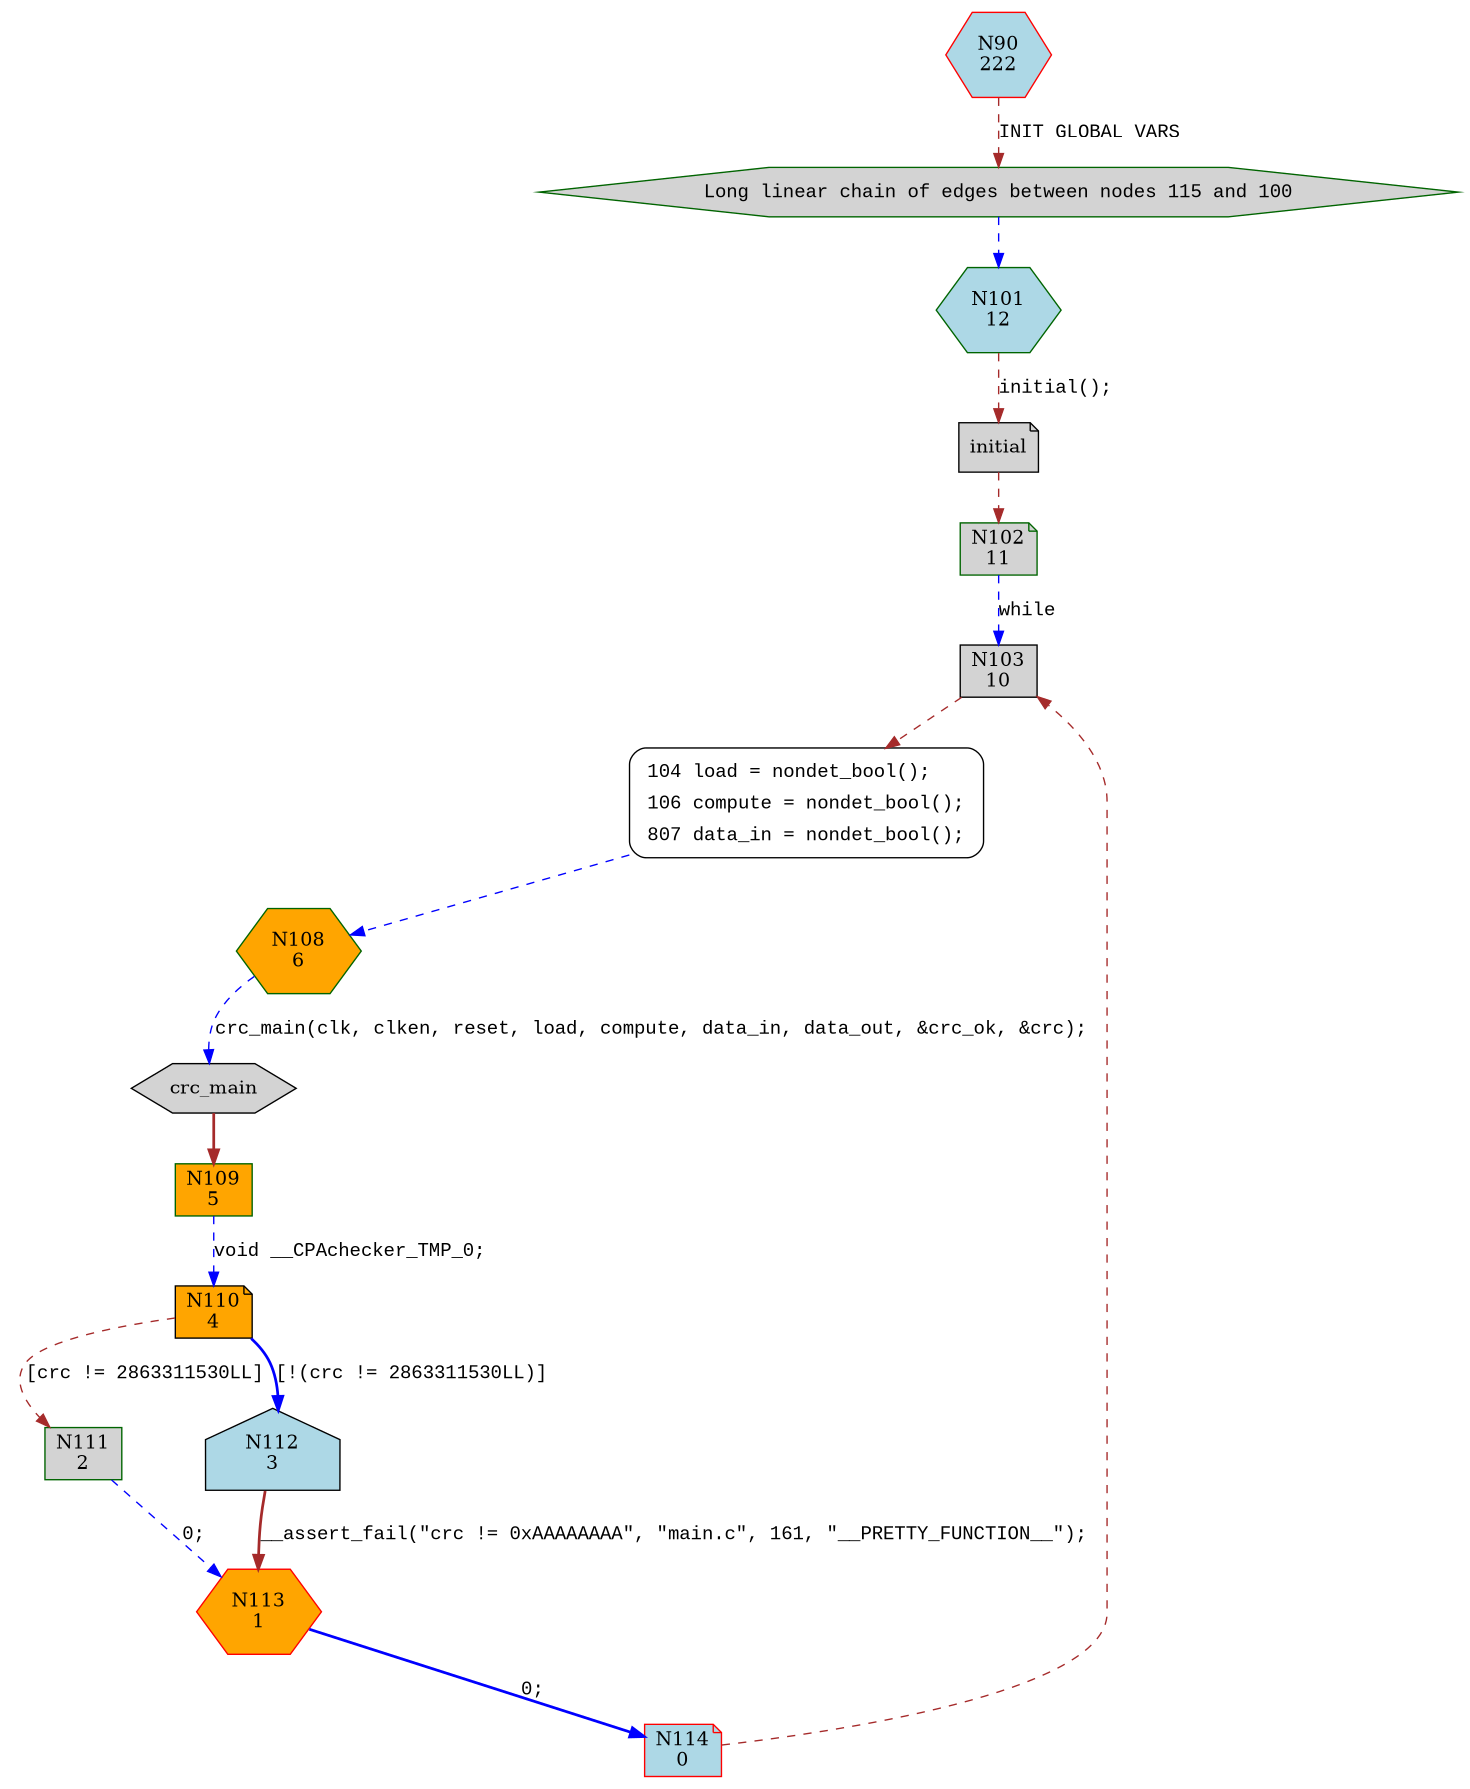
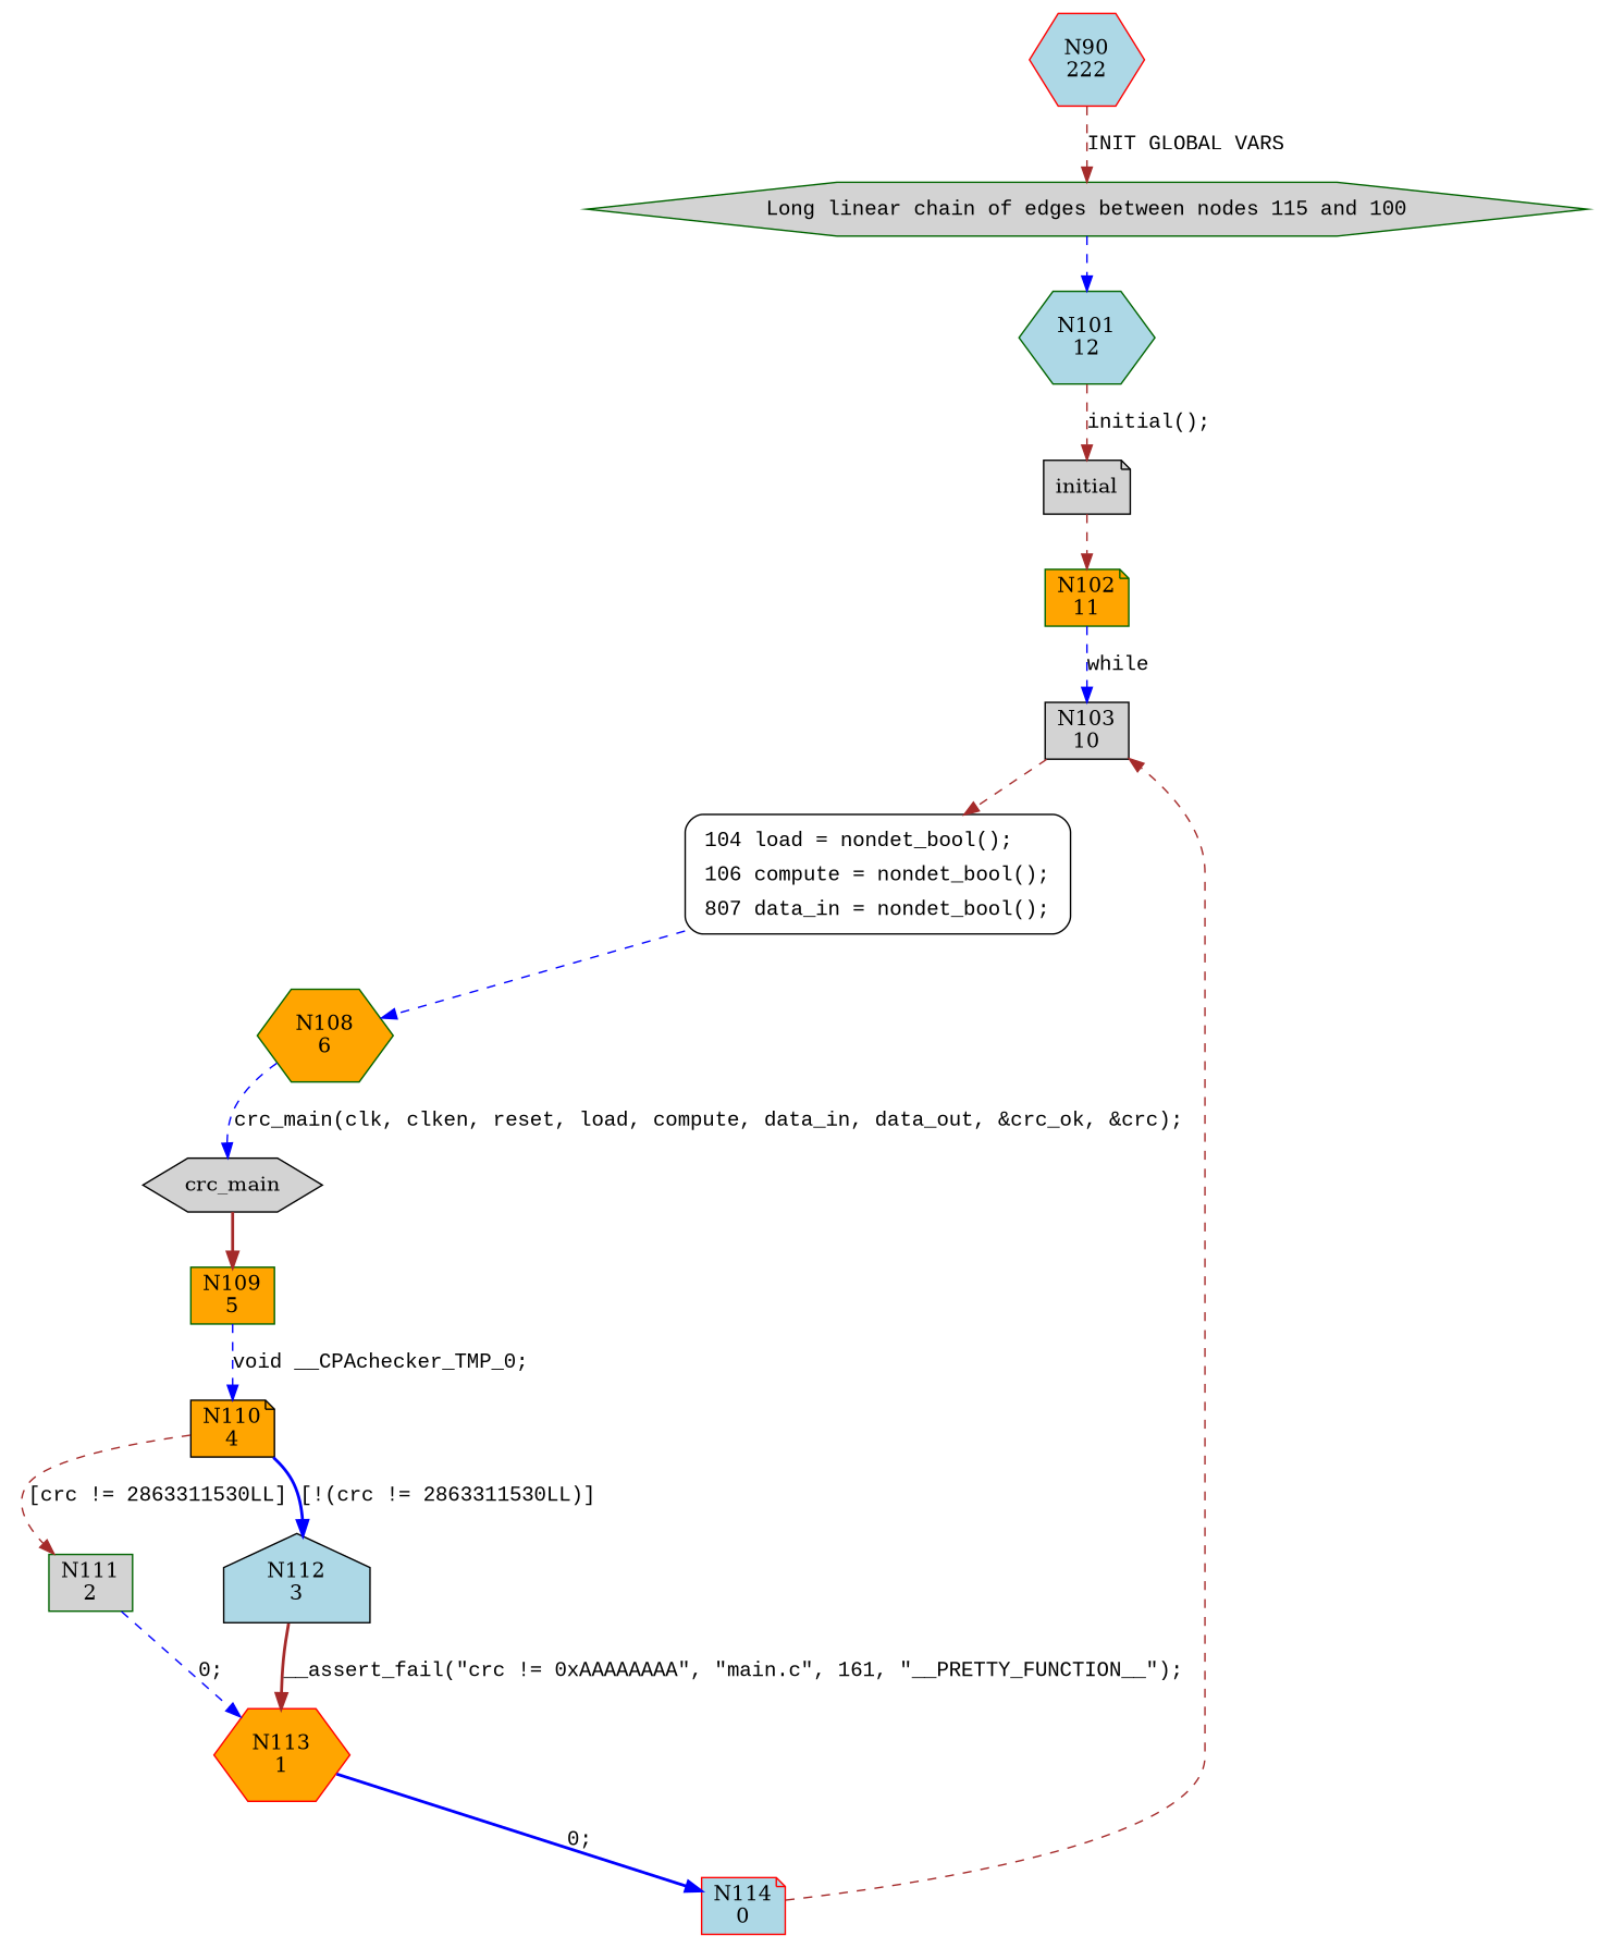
  digraph {
    node [color=darkgreen fillcolor=lightgrey shape=hexagon style=filled]
    edge [color=brown fontname="Courier New" style=dashed]
    n1 [color=red fillcolor=lightblue label="N90\n222"]
    n2 [fontname="Courier New" label="Long linear chain of edges between nodes 115 and 100" penwidth=1 style="filled,bold"]
    n3 [fillcolor=lightblue label="N101\n12"]
    n4 [color=black label=initial shape=note]
-   n5 [label="N102\n11" shape=note]
+   n5 [fillcolor=orange label="N102\n11" shape=note]
    n6 [color=black label="N103\n10" shape=box]
    n7 [fillcolor=white fontname="Courier New" label=<<table border="0" cellborder="0" cellpadding="3" bgcolor="white"><tr><td align="right">104</td><td align="left">load = nondet_bool();</td></tr><tr><td align="right">106</td><td align="left">compute = nondet_bool();</td></tr><tr><td align="right">807</td><td align="left">data_in = nondet_bool();</td></tr></table>> penwidth=1 shape=Mrecord style="filled,bold" color=""]
    n8 [fillcolor=orange label="N108\n6"]
    n9 [color=black label=crc_main]
    n10 [fillcolor=orange label="N109\n5" shape=box]
    n11 [color=black fillcolor=orange label="N110\n4" shape=note]
    n12 [label="N111\n2" shape=box]
    n13 [color=black fillcolor=lightblue label="N112\n3" shape=house]
    n14 [color=red fillcolor=orange label="N113\n1"]
    n15 [color=red fillcolor=lightblue label="N114\n0" shape=note]
    n1 -> n2 [label="INIT GLOBAL VARS"]
    n2 -> n3 [color=blue fontname=""]
    n3 -> n4 [label="initial();"]
    n4 -> n5
    n5 -> n6 [color=blue label=while]
    n6 -> n7
    n7 -> n8 [color=blue fontname=""]
    n8 -> n9 [color=blue label="crc_main(clk, clken, reset, load, compute, data_in, data_out, &crc_ok, &crc);"]
    n9 -> n10 [style=bold]
    n10 -> n11 [color=blue label="void __CPAchecker_TMP_0;"]
    n11 -> n12 [label="[crc != 2863311530LL]"]
    n11 -> n13 [color=blue label="[!(crc != 2863311530LL)]" style=bold]
    n12 -> n14 [color=blue label="0;"]
    n13 -> n14 [label="__assert_fail(\"crc != 0xAAAAAAAA\", \"main.c\", 161, \"__PRETTY_FUNCTION__\");" style=bold]
    n14 -> n15 [color=blue label="0;" style=bold]
    n15 -> n6
  }
